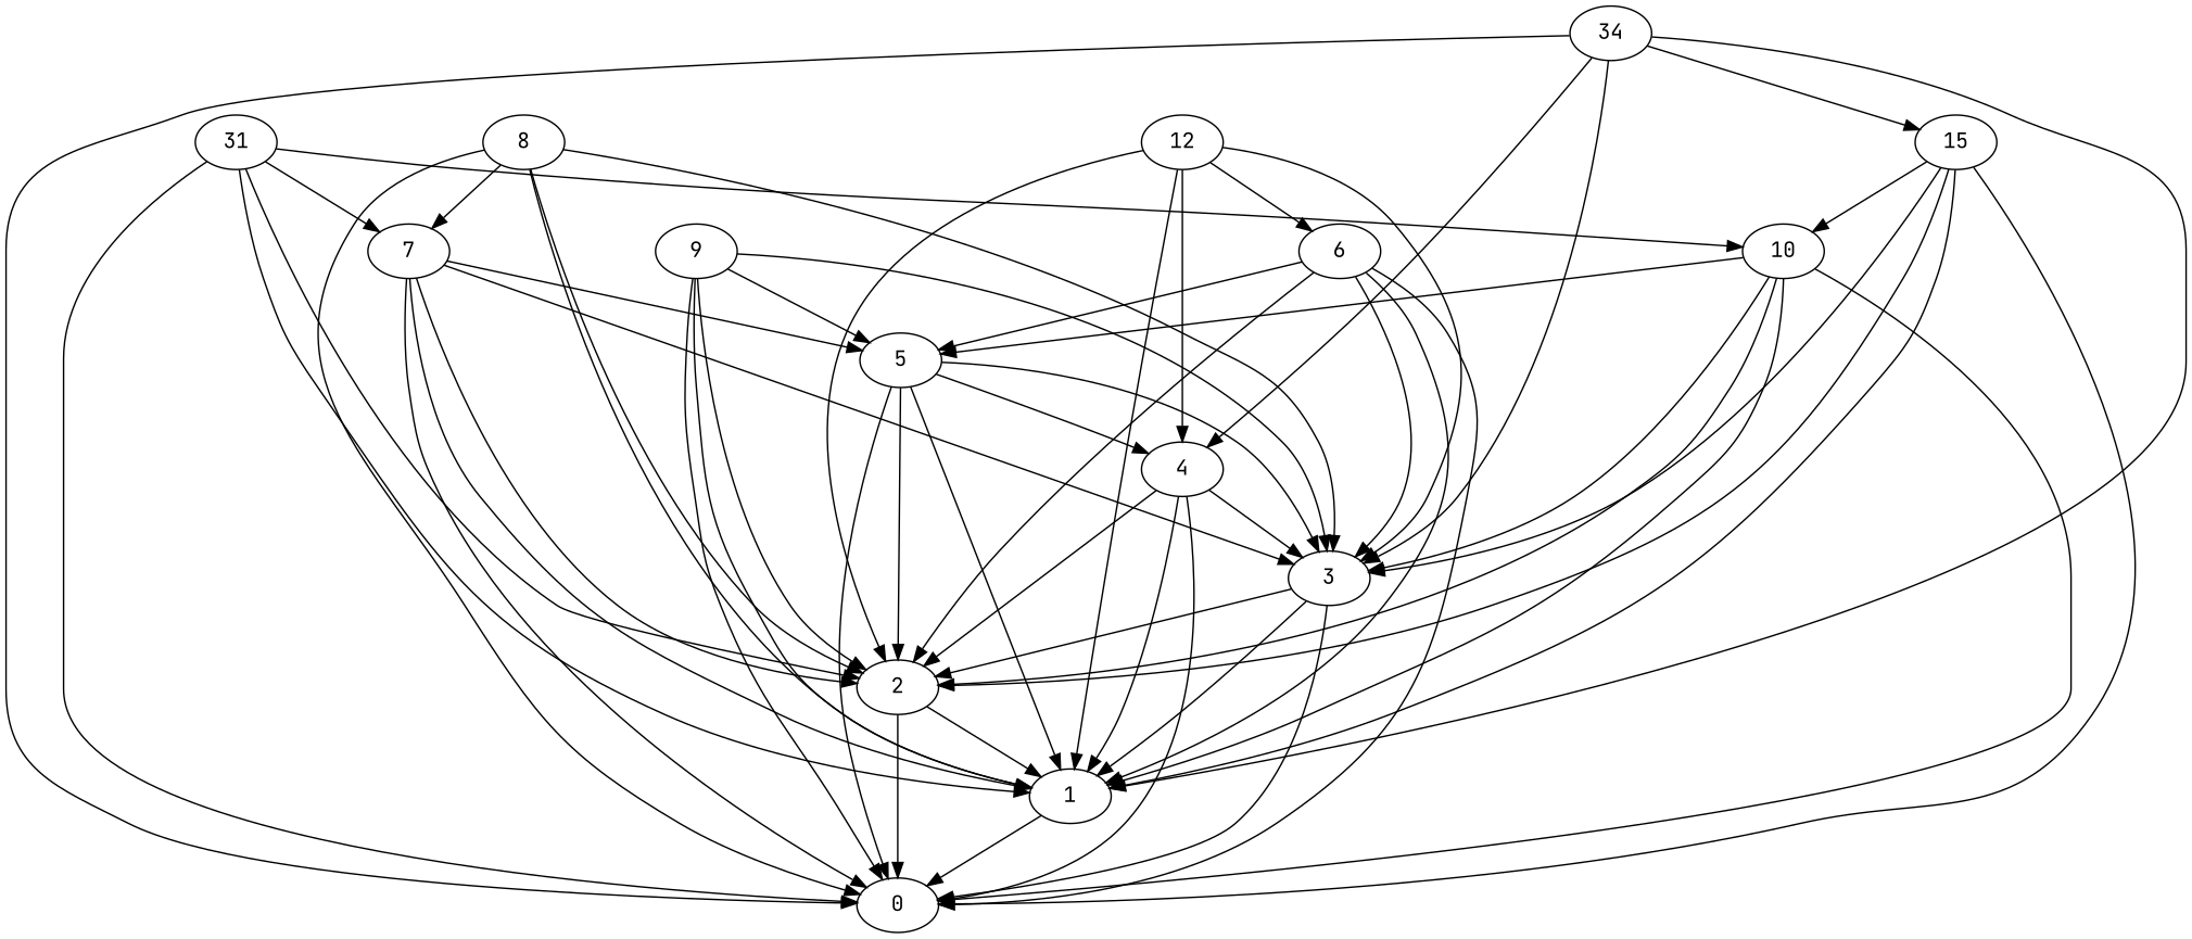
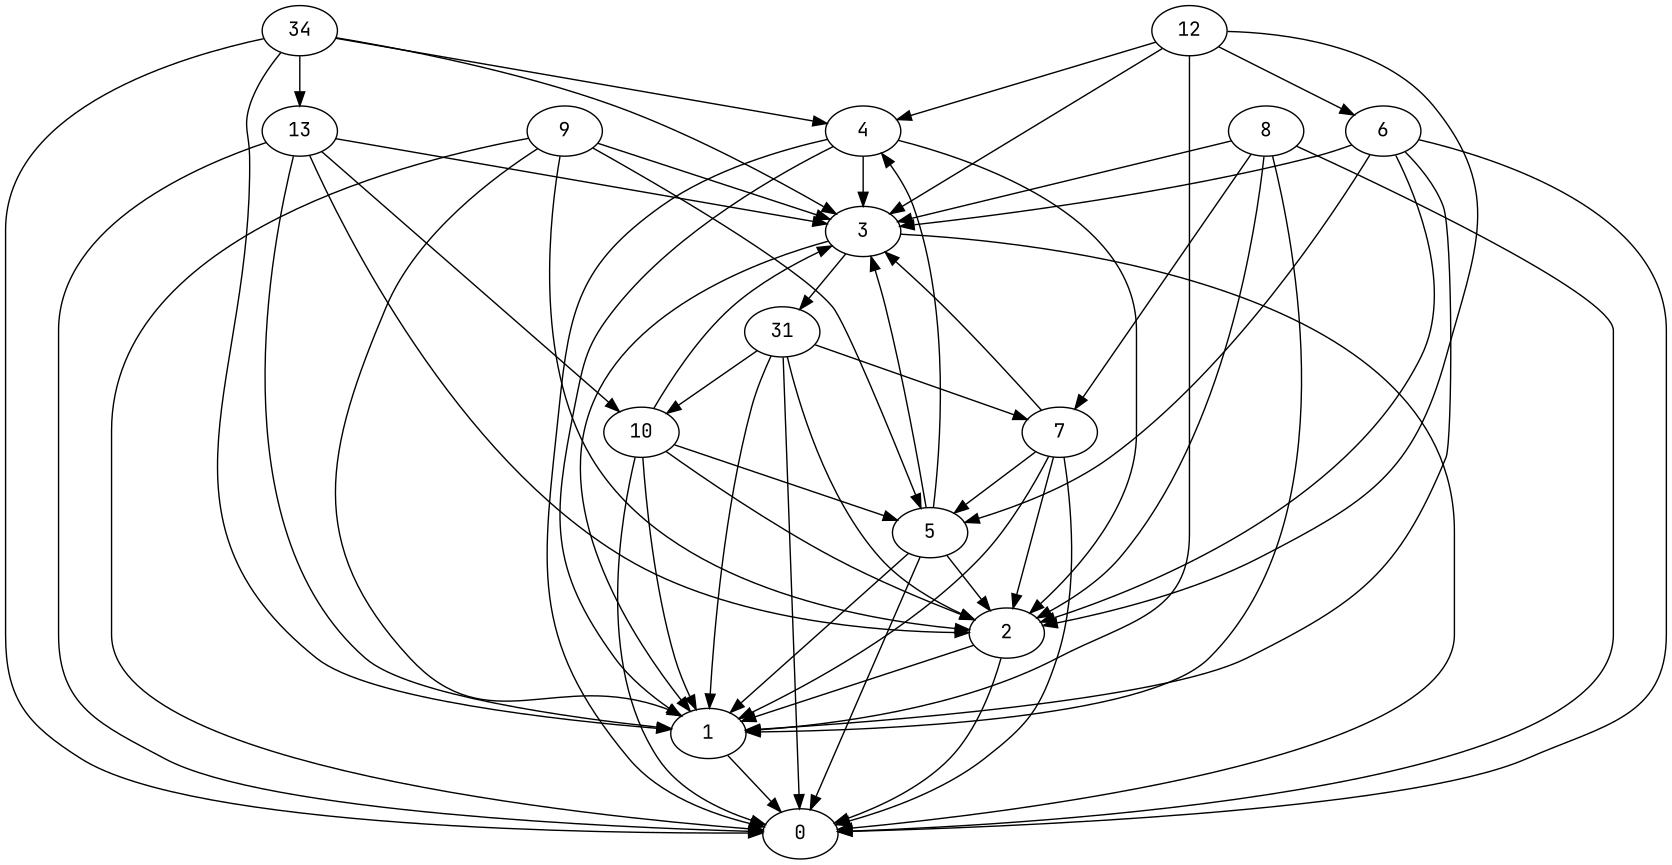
  digraph {
    fontname="JetBrains Mono"
    node [fontname="JetBrains Mono"]
    edge [fontname="JetBrains Mono"]
    1
    0
    2
    3
    4
    5
    6
    7
    8
    9
    10
    n12 [label=31]
    12
-   13 [label=15]
+   13
    n15 [label=34]
    1 -> 0
    2 -> 1
    2 -> 0
    3 -> 1
    3 -> 0
-   3 -> 2
+   3 -> n12
    4 -> 1
    4 -> 0
    4 -> 2
    4 -> 3
    5 -> 1
    5 -> 0
    5 -> 2
    5 -> 3
    5 -> 4
    6 -> 1
    6 -> 0
    6 -> 2
    6 -> 3
    6 -> 5
    7 -> 1
    7 -> 0
    7 -> 2
    7 -> 3
    7 -> 5
    8 -> 1
    8 -> 0
    8 -> 2
    8 -> 3
    8 -> 7
    9 -> 1
    9 -> 0
    9 -> 2
    9 -> 3
    9 -> 5
    10 -> 1
    10 -> 0
    10 -> 2
    10 -> 3
    10 -> 5
    n12 -> 1
    n12 -> 0
    n12 -> 2
    n12 -> 7
    n12 -> 10
    12 -> 1
    12 -> 2
    12 -> 3
    12 -> 4
    12 -> 6
    13 -> 1
    13 -> 0
    13 -> 2
    13 -> 3
    13 -> 10
    n15 -> 1
    n15 -> 0
    n15 -> 3
    n15 -> 4
    n15 -> 13
  }
